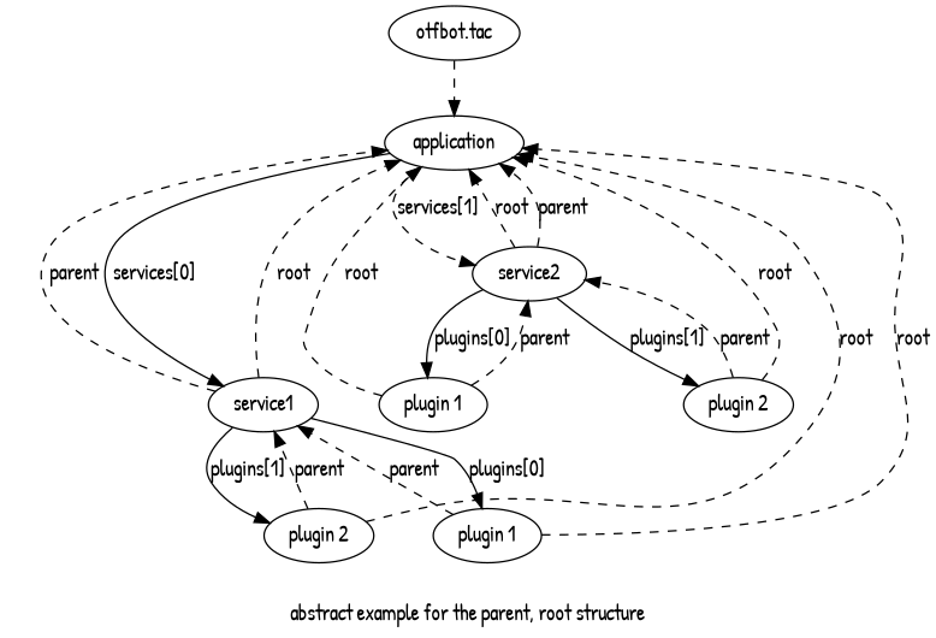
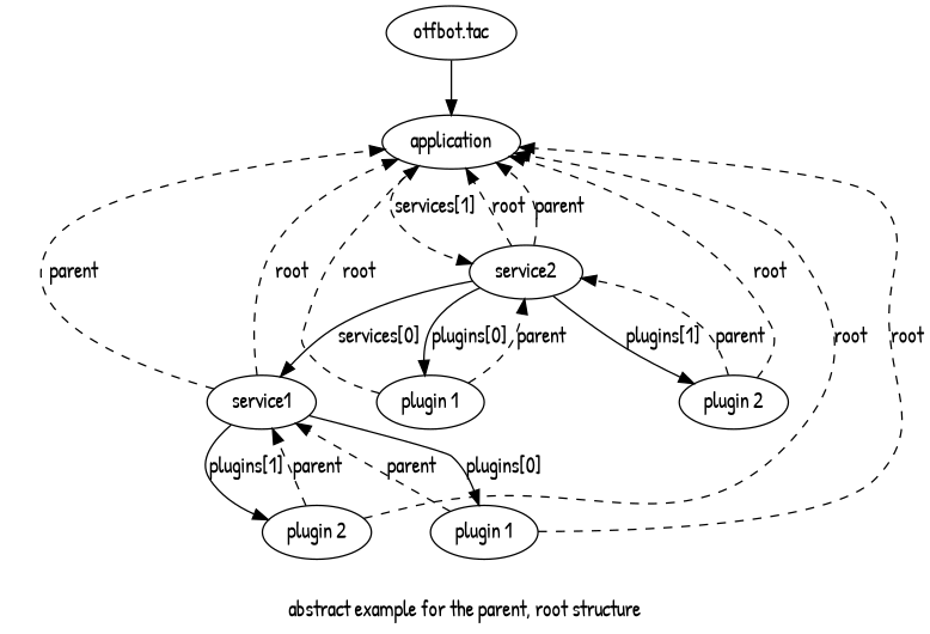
  digraph {
    fontname="Patrick Hand"
    label="abstract example for the parent, root structure"
    node [fontname="Patrick Hand"]
    edge [fontname="Patrick Hand" style=dashed]
    "otfbot.tac"
    application
    service1
    service2
    n5 [label="plugin 1"]
    n6 [label="plugin 2"]
    n7 [label="plugin 1"]
    n8 [label="plugin 2"]
-   "otfbot.tac" -> application
-   application -> service1 [label="services[0]" style=""]
+   "otfbot.tac" -> application [style=""]
+   service2 -> service1 [label="services[0]" style=""]
    application -> service2 [label="services[1]"]
    service1 -> application [label=root]
    service1 -> application [label=parent]
    service1 -> n5 [label="plugins[0]" style=""]
    service1 -> n6 [label="plugins[1]" style=""]
    service2 -> application [label=root]
    service2 -> application [label=parent]
    service2 -> n7 [label="plugins[0]" style=""]
    service2 -> n8 [label="plugins[1]" style=""]
    n5 -> application [label=root]
    n5 -> service1 [label=parent]
    n6 -> application [label=root]
    n6 -> service1 [label=parent]
    n7 -> application [label=root]
    n7 -> service2 [label=parent]
    n8 -> application [label=root]
    n8 -> service2 [label=parent]
  }
